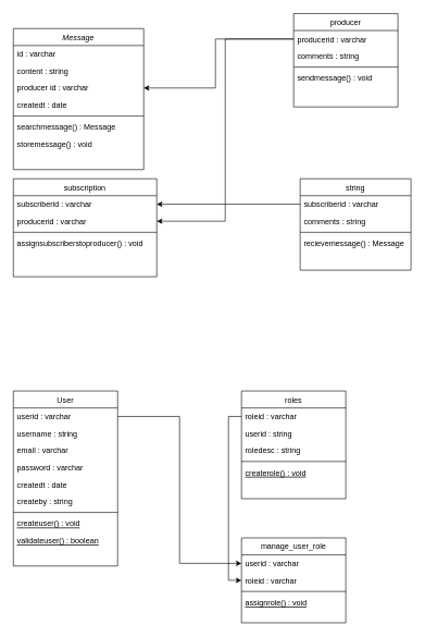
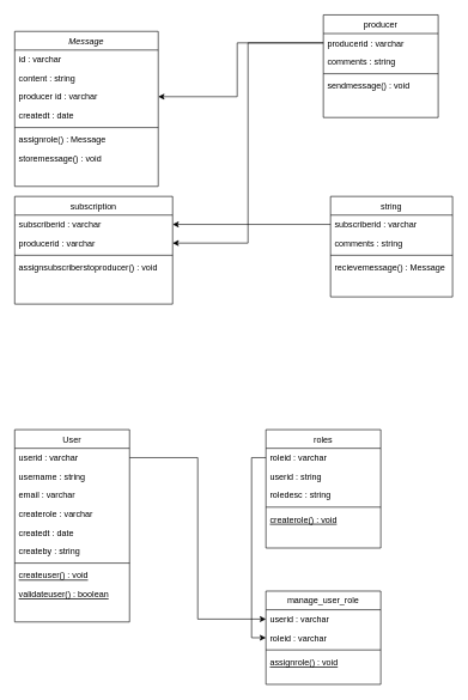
  <mxCell id="0" />
  <mxCell id="1" parent="0" />
  <mxCell id="2" value="Message" style="swimlane;fontStyle=2;align=center;verticalAlign=top;childLayout=stackLayout;horizontal=1;startSize=26;horizontalStack=0;resizeParent=1;resizeLast=0;collapsible=1;marginBottom=0;rounded=0;shadow=0;strokeWidth=1;" parent="1" vertex="1"><mxGeometry x="20" y="43" width="200" height="216" as="geometry"><mxRectangle x="230" y="140" width="160" height="26" as="alternateBounds" /></mxGeometry></mxCell>
  <mxCell id="3" value="id : varchar" style="text;align=left;verticalAlign=top;spacingLeft=4;spacingRight=4;overflow=hidden;rotatable=0;points=[[0,0.5],[1,0.5]];portConstraint=eastwest;" parent="2" vertex="1"><mxGeometry y="26" width="200" height="26" as="geometry" /></mxCell>
  <mxCell id="4" value="content : string" style="text;align=left;verticalAlign=top;spacingLeft=4;spacingRight=4;overflow=hidden;rotatable=0;points=[[0,0.5],[1,0.5]];portConstraint=eastwest;rounded=0;shadow=0;html=0;" parent="2" vertex="1"><mxGeometry y="52" width="200" height="26" as="geometry" /></mxCell>
  <mxCell id="5" value="producer id : varchar" style="text;align=left;verticalAlign=top;spacingLeft=4;spacingRight=4;overflow=hidden;rotatable=0;points=[[0,0.5],[1,0.5]];portConstraint=eastwest;rounded=0;shadow=0;html=0;" parent="2" vertex="1"><mxGeometry y="78" width="200" height="26" as="geometry" /></mxCell>
  <mxCell id="6" value="createdt : date" style="text;align=left;verticalAlign=top;spacingLeft=4;spacingRight=4;overflow=hidden;rotatable=0;points=[[0,0.5],[1,0.5]];portConstraint=eastwest;rounded=0;shadow=0;html=0;" parent="2" vertex="1"><mxGeometry y="104" width="200" height="26" as="geometry" /></mxCell>
  <mxCell id="7" value="" style="line;html=1;strokeWidth=1;align=left;verticalAlign=middle;spacingTop=-1;spacingLeft=3;spacingRight=3;rotatable=0;labelPosition=right;points=[];portConstraint=eastwest;" parent="2" vertex="1"><mxGeometry y="130" width="200" height="8" as="geometry" /></mxCell>
- <mxCell id="8" value="searchmessage() : Message" style="text;align=left;verticalAlign=top;spacingLeft=4;spacingRight=4;overflow=hidden;rotatable=0;points=[[0,0.5],[1,0.5]];portConstraint=eastwest;" parent="2" vertex="1"><mxGeometry y="138" width="200" height="26" as="geometry" /></mxCell>
+ <mxCell id="8" value="assignrole() : Message" style="text;align=left;verticalAlign=top;spacingLeft=4;spacingRight=4;overflow=hidden;rotatable=0;points=[[0,0.5],[1,0.5]];portConstraint=eastwest;" parent="2" vertex="1"><mxGeometry y="138" width="200" height="26" as="geometry" /></mxCell>
  <mxCell id="9" value="storemessage() : void" style="text;align=left;verticalAlign=top;spacingLeft=4;spacingRight=4;overflow=hidden;rotatable=0;points=[[0,0.5],[1,0.5]];portConstraint=eastwest;" vertex="1" parent="2"><mxGeometry y="164" width="200" height="26" as="geometry" /></mxCell>
  <mxCell id="10" value="producer" style="swimlane;fontStyle=0;align=center;verticalAlign=top;childLayout=stackLayout;horizontal=1;startSize=26;horizontalStack=0;resizeParent=1;resizeLast=0;collapsible=1;marginBottom=0;rounded=0;shadow=0;strokeWidth=1;" parent="1" vertex="1"><mxGeometry x="450" y="20" width="160" height="143" as="geometry"><mxRectangle x="550" y="140" width="160" height="26" as="alternateBounds" /></mxGeometry></mxCell>
  <mxCell id="11" value="producerid : varchar" style="text;align=left;verticalAlign=top;spacingLeft=4;spacingRight=4;overflow=hidden;rotatable=0;points=[[0,0.5],[1,0.5]];portConstraint=eastwest;" parent="10" vertex="1"><mxGeometry y="26" width="160" height="26" as="geometry" /></mxCell>
  <mxCell id="12" value="comments : string" style="text;align=left;verticalAlign=top;spacingLeft=4;spacingRight=4;overflow=hidden;rotatable=0;points=[[0,0.5],[1,0.5]];portConstraint=eastwest;rounded=0;shadow=0;html=0;" parent="10" vertex="1"><mxGeometry y="52" width="160" height="26" as="geometry" /></mxCell>
  <mxCell id="13" value="" style="line;html=1;strokeWidth=1;align=left;verticalAlign=middle;spacingTop=-1;spacingLeft=3;spacingRight=3;rotatable=0;labelPosition=right;points=[];portConstraint=eastwest;" parent="10" vertex="1"><mxGeometry y="78" width="160" height="8" as="geometry" /></mxCell>
  <mxCell id="14" value="sendmessage() : void" style="text;align=left;verticalAlign=top;spacingLeft=4;spacingRight=4;overflow=hidden;rotatable=0;points=[[0,0.5],[1,0.5]];portConstraint=eastwest;" parent="10" vertex="1"><mxGeometry y="86" width="160" height="26" as="geometry" /></mxCell>
  <mxCell id="15" value="User" style="swimlane;fontStyle=0;align=center;verticalAlign=top;childLayout=stackLayout;horizontal=1;startSize=26;horizontalStack=0;resizeParent=1;resizeLast=0;collapsible=1;marginBottom=0;rounded=0;shadow=0;strokeWidth=1;" parent="1" vertex="1"><mxGeometry x="20" y="598" width="160" height="268" as="geometry"><mxRectangle x="130" y="380" width="160" height="26" as="alternateBounds" /></mxGeometry></mxCell>
  <mxCell id="16" value="userid : varchar" style="text;align=left;verticalAlign=top;spacingLeft=4;spacingRight=4;overflow=hidden;rotatable=0;points=[[0,0.5],[1,0.5]];portConstraint=eastwest;" parent="15" vertex="1"><mxGeometry y="26" width="160" height="26" as="geometry" /></mxCell>
  <mxCell id="17" value="username : string" style="text;align=left;verticalAlign=top;spacingLeft=4;spacingRight=4;overflow=hidden;rotatable=0;points=[[0,0.5],[1,0.5]];portConstraint=eastwest;rounded=0;shadow=0;html=0;" parent="15" vertex="1"><mxGeometry y="52" width="160" height="26" as="geometry" /></mxCell>
  <mxCell id="18" value="email : varchar" style="text;align=left;verticalAlign=top;spacingLeft=4;spacingRight=4;overflow=hidden;rotatable=0;points=[[0,0.5],[1,0.5]];portConstraint=eastwest;rounded=0;shadow=0;html=0;" parent="15" vertex="1"><mxGeometry y="78" width="160" height="26" as="geometry" /></mxCell>
- <mxCell id="19" value="password : varchar" style="text;align=left;verticalAlign=top;spacingLeft=4;spacingRight=4;overflow=hidden;rotatable=0;points=[[0,0.5],[1,0.5]];portConstraint=eastwest;rounded=0;shadow=0;html=0;" parent="15" vertex="1"><mxGeometry y="104" width="160" height="26" as="geometry" /></mxCell>
+ <mxCell id="19" value="createrole : varchar" style="text;align=left;verticalAlign=top;spacingLeft=4;spacingRight=4;overflow=hidden;rotatable=0;points=[[0,0.5],[1,0.5]];portConstraint=eastwest;rounded=0;shadow=0;html=0;" parent="15" vertex="1"><mxGeometry y="104" width="160" height="26" as="geometry" /></mxCell>
  <mxCell id="20" value="createdt : date" style="text;align=left;verticalAlign=top;spacingLeft=4;spacingRight=4;overflow=hidden;rotatable=0;points=[[0,0.5],[1,0.5]];portConstraint=eastwest;rounded=0;shadow=0;html=0;" parent="15" vertex="1"><mxGeometry y="130" width="160" height="26" as="geometry" /></mxCell>
  <mxCell id="21" value="createby : string" style="text;align=left;verticalAlign=top;spacingLeft=4;spacingRight=4;overflow=hidden;rotatable=0;points=[[0,0.5],[1,0.5]];portConstraint=eastwest;rounded=0;shadow=0;html=0;" parent="15" vertex="1"><mxGeometry y="156" width="160" height="26" as="geometry" /></mxCell>
  <mxCell id="22" value="" style="line;html=1;strokeWidth=1;align=left;verticalAlign=middle;spacingTop=-1;spacingLeft=3;spacingRight=3;rotatable=0;labelPosition=right;points=[];portConstraint=eastwest;" parent="15" vertex="1"><mxGeometry y="182" width="160" height="8" as="geometry" /></mxCell>
  <mxCell id="23" value="createuser() : void" style="text;align=left;verticalAlign=top;spacingLeft=4;spacingRight=4;overflow=hidden;rotatable=0;points=[[0,0.5],[1,0.5]];portConstraint=eastwest;fontStyle=4" parent="15" vertex="1"><mxGeometry y="190" width="160" height="26" as="geometry" /></mxCell>
  <mxCell id="24" value="validateuser() : boolean" style="text;align=left;verticalAlign=top;spacingLeft=4;spacingRight=4;overflow=hidden;rotatable=0;points=[[0,0.5],[1,0.5]];portConstraint=eastwest;fontStyle=4" parent="15" vertex="1"><mxGeometry y="216" width="160" height="26" as="geometry" /></mxCell>
  <mxCell id="25" value="roles" style="swimlane;fontStyle=0;align=center;verticalAlign=top;childLayout=stackLayout;horizontal=1;startSize=26;horizontalStack=0;resizeParent=1;resizeLast=0;collapsible=1;marginBottom=0;rounded=0;shadow=0;strokeWidth=1;" parent="1" vertex="1"><mxGeometry x="370" y="598" width="160" height="165" as="geometry"><mxRectangle x="130" y="380" width="160" height="26" as="alternateBounds" /></mxGeometry></mxCell>
  <mxCell id="26" value="roleid : varchar" style="text;align=left;verticalAlign=top;spacingLeft=4;spacingRight=4;overflow=hidden;rotatable=0;points=[[0,0.5],[1,0.5]];portConstraint=eastwest;" parent="25" vertex="1"><mxGeometry y="26" width="160" height="26" as="geometry" /></mxCell>
  <mxCell id="27" value="userid : string" style="text;align=left;verticalAlign=top;spacingLeft=4;spacingRight=4;overflow=hidden;rotatable=0;points=[[0,0.5],[1,0.5]];portConstraint=eastwest;rounded=0;shadow=0;html=0;" parent="25" vertex="1"><mxGeometry y="52" width="160" height="26" as="geometry" /></mxCell>
  <mxCell id="28" value="roledesc : string" style="text;align=left;verticalAlign=top;spacingLeft=4;spacingRight=4;overflow=hidden;rotatable=0;points=[[0,0.5],[1,0.5]];portConstraint=eastwest;rounded=0;shadow=0;html=0;" parent="25" vertex="1"><mxGeometry y="78" width="160" height="26" as="geometry" /></mxCell>
  <mxCell id="29" value="" style="line;html=1;strokeWidth=1;align=left;verticalAlign=middle;spacingTop=-1;spacingLeft=3;spacingRight=3;rotatable=0;labelPosition=right;points=[];portConstraint=eastwest;" parent="25" vertex="1"><mxGeometry y="104" width="160" height="8" as="geometry" /></mxCell>
  <mxCell id="30" value="createrole() : void" style="text;align=left;verticalAlign=top;spacingLeft=4;spacingRight=4;overflow=hidden;rotatable=0;points=[[0,0.5],[1,0.5]];portConstraint=eastwest;fontStyle=4" parent="25" vertex="1"><mxGeometry y="112" width="160" height="26" as="geometry" /></mxCell>
  <mxCell id="31" value="manage_user_role" style="swimlane;fontStyle=0;align=center;verticalAlign=top;childLayout=stackLayout;horizontal=1;startSize=26;horizontalStack=0;resizeParent=1;resizeLast=0;collapsible=1;marginBottom=0;rounded=0;shadow=0;strokeWidth=1;" parent="1" vertex="1"><mxGeometry x="370" y="823" width="160" height="130" as="geometry"><mxRectangle x="130" y="380" width="160" height="26" as="alternateBounds" /></mxGeometry></mxCell>
  <mxCell id="32" value="userid : varchar" style="text;align=left;verticalAlign=top;spacingLeft=4;spacingRight=4;overflow=hidden;rotatable=0;points=[[0,0.5],[1,0.5]];portConstraint=eastwest;" parent="31" vertex="1"><mxGeometry y="26" width="160" height="26" as="geometry" /></mxCell>
  <mxCell id="33" value="roleid : varchar" style="text;align=left;verticalAlign=top;spacingLeft=4;spacingRight=4;overflow=hidden;rotatable=0;points=[[0,0.5],[1,0.5]];portConstraint=eastwest;rounded=0;shadow=0;html=0;" parent="31" vertex="1"><mxGeometry y="52" width="160" height="26" as="geometry" /></mxCell>
  <mxCell id="34" value="" style="line;html=1;strokeWidth=1;align=left;verticalAlign=middle;spacingTop=-1;spacingLeft=3;spacingRight=3;rotatable=0;labelPosition=right;points=[];portConstraint=eastwest;" parent="31" vertex="1"><mxGeometry y="78" width="160" height="8" as="geometry" /></mxCell>
  <mxCell id="35" value="assignrole() : void" style="text;align=left;verticalAlign=top;spacingLeft=4;spacingRight=4;overflow=hidden;rotatable=0;points=[[0,0.5],[1,0.5]];portConstraint=eastwest;fontStyle=4" parent="31" vertex="1"><mxGeometry y="86" width="160" height="26" as="geometry" /></mxCell>
  <mxCell id="36" value="string" style="swimlane;fontStyle=0;align=center;verticalAlign=top;childLayout=stackLayout;horizontal=1;startSize=26;horizontalStack=0;resizeParent=1;resizeLast=0;collapsible=1;marginBottom=0;rounded=0;shadow=0;strokeWidth=1;" parent="1" vertex="1"><mxGeometry x="460" y="273" width="170" height="140" as="geometry"><mxRectangle x="550" y="140" width="160" height="26" as="alternateBounds" /></mxGeometry></mxCell>
  <mxCell id="37" value="subscriberid : varchar" style="text;align=left;verticalAlign=top;spacingLeft=4;spacingRight=4;overflow=hidden;rotatable=0;points=[[0,0.5],[1,0.5]];portConstraint=eastwest;" parent="36" vertex="1"><mxGeometry y="26" width="170" height="26" as="geometry" /></mxCell>
  <mxCell id="38" value="comments : string" style="text;align=left;verticalAlign=top;spacingLeft=4;spacingRight=4;overflow=hidden;rotatable=0;points=[[0,0.5],[1,0.5]];portConstraint=eastwest;rounded=0;shadow=0;html=0;" parent="36" vertex="1"><mxGeometry y="52" width="170" height="26" as="geometry" /></mxCell>
  <mxCell id="39" value="" style="line;html=1;strokeWidth=1;align=left;verticalAlign=middle;spacingTop=-1;spacingLeft=3;spacingRight=3;rotatable=0;labelPosition=right;points=[];portConstraint=eastwest;" parent="36" vertex="1"><mxGeometry y="78" width="170" height="8" as="geometry" /></mxCell>
  <mxCell id="40" value="recievemessage() : Message" style="text;align=left;verticalAlign=top;spacingLeft=4;spacingRight=4;overflow=hidden;rotatable=0;points=[[0,0.5],[1,0.5]];portConstraint=eastwest;" parent="36" vertex="1"><mxGeometry y="86" width="170" height="26" as="geometry" /></mxCell>
  <mxCell id="41" value="subscription" style="swimlane;fontStyle=0;align=center;verticalAlign=top;childLayout=stackLayout;horizontal=1;startSize=26;horizontalStack=0;resizeParent=1;resizeLast=0;collapsible=1;marginBottom=0;rounded=0;shadow=0;strokeWidth=1;" parent="1" vertex="1"><mxGeometry x="20" y="273" width="220" height="150" as="geometry"><mxRectangle x="550" y="140" width="160" height="26" as="alternateBounds" /></mxGeometry></mxCell>
  <mxCell id="42" value="subscriberid : varchar" style="text;align=left;verticalAlign=top;spacingLeft=4;spacingRight=4;overflow=hidden;rotatable=0;points=[[0,0.5],[1,0.5]];portConstraint=eastwest;" parent="41" vertex="1"><mxGeometry y="26" width="220" height="26" as="geometry" /></mxCell>
  <mxCell id="43" value="producerid : varchar" style="text;align=left;verticalAlign=top;spacingLeft=4;spacingRight=4;overflow=hidden;rotatable=0;points=[[0,0.5],[1,0.5]];portConstraint=eastwest;rounded=0;shadow=0;html=0;" parent="41" vertex="1"><mxGeometry y="52" width="220" height="26" as="geometry" /></mxCell>
  <mxCell id="44" value="" style="line;html=1;strokeWidth=1;align=left;verticalAlign=middle;spacingTop=-1;spacingLeft=3;spacingRight=3;rotatable=0;labelPosition=right;points=[];portConstraint=eastwest;" parent="41" vertex="1"><mxGeometry y="78" width="220" height="8" as="geometry" /></mxCell>
  <mxCell id="45" value="assignsubscriberstoproducer() : void" style="text;align=left;verticalAlign=top;spacingLeft=4;spacingRight=4;overflow=hidden;rotatable=0;points=[[0,0.5],[1,0.5]];portConstraint=eastwest;" parent="41" vertex="1"><mxGeometry y="86" width="220" height="26" as="geometry" /></mxCell>
  <mxCell id="46" style="edgeStyle=orthogonalEdgeStyle;rounded=0;orthogonalLoop=1;jettySize=auto;html=1;exitX=1;exitY=0.5;exitDx=0;exitDy=0;entryX=0;entryY=0.5;entryDx=0;entryDy=0;" parent="1" source="16" target="32" edge="1"><mxGeometry relative="1" as="geometry" /></mxCell>
  <mxCell id="47" style="edgeStyle=orthogonalEdgeStyle;rounded=0;orthogonalLoop=1;jettySize=auto;html=1;exitX=0;exitY=0.5;exitDx=0;exitDy=0;entryX=0;entryY=0.5;entryDx=0;entryDy=0;" parent="1" source="26" target="33" edge="1"><mxGeometry relative="1" as="geometry" /></mxCell>
  <mxCell id="48" style="edgeStyle=orthogonalEdgeStyle;rounded=0;orthogonalLoop=1;jettySize=auto;html=1;exitX=0;exitY=0.5;exitDx=0;exitDy=0;entryX=1;entryY=0.5;entryDx=0;entryDy=0;" parent="1" source="37" target="42" edge="1"><mxGeometry relative="1" as="geometry" /></mxCell>
  <mxCell id="49" style="edgeStyle=orthogonalEdgeStyle;rounded=0;orthogonalLoop=1;jettySize=auto;html=1;exitX=0;exitY=0.5;exitDx=0;exitDy=0;entryX=1;entryY=0.5;entryDx=0;entryDy=0;" parent="1" source="11" target="43" edge="1"><mxGeometry relative="1" as="geometry" /></mxCell>
  <mxCell id="50" style="edgeStyle=orthogonalEdgeStyle;rounded=0;orthogonalLoop=1;jettySize=auto;html=1;exitX=0;exitY=0.5;exitDx=0;exitDy=0;entryX=1;entryY=0.5;entryDx=0;entryDy=0;" parent="1" source="11" target="5" edge="1"><mxGeometry relative="1" as="geometry"><Array as="points"><mxPoint x="330" y="59" /><mxPoint x="330" y="134" /></Array></mxGeometry></mxCell>
